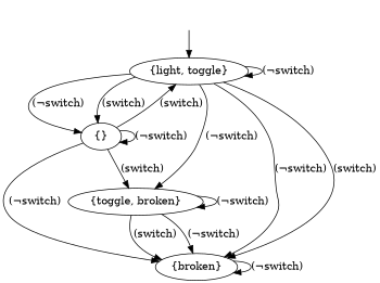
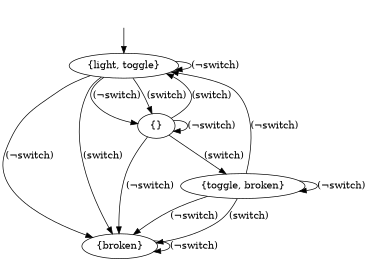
  digraph {
    _init [style=invis]
    n2 [label="{light, toggle}"]
    n3 [label="{}"]
    n4 [label="{toggle, broken}"]
    n5 [label="{broken}"]
    _init -> n2
    n2 -> n2 [label="(¬switch)"]
    n2 -> n3 [label="(¬switch)"]
    n2 -> n3 [label="(switch)"]
-   n2 -> n4 [label="(¬switch)"]
+   n4 -> n2 [label="(¬switch)"]
    n2 -> n5 [label="(¬switch)"]
    n2 -> n5 [label="(switch)"]
    n3 -> n2 [label="(switch)"]
    n3 -> n3 [label="(¬switch)"]
    n3 -> n4 [label="(switch)"]
    n3 -> n5 [label="(¬switch)"]
    n4 -> n4 [label="(¬switch)"]
    n4 -> n5 [label="(¬switch)"]
    n4 -> n5 [label="(switch)"]
    n5 -> n5 [label="(¬switch)"]
  }
